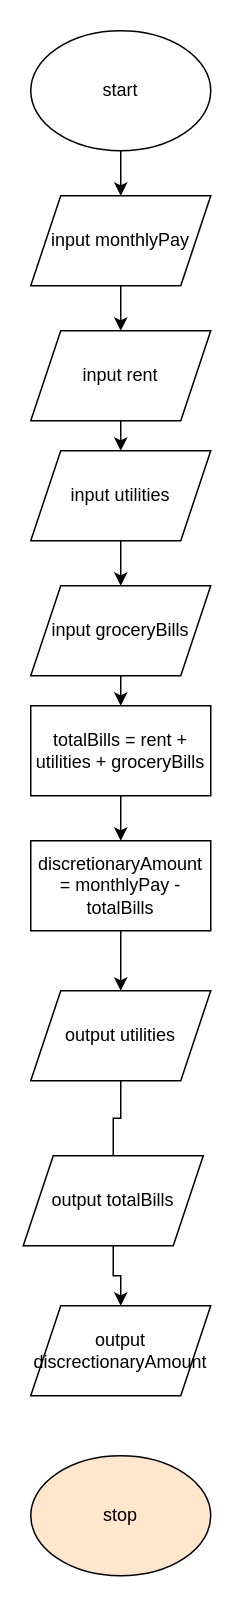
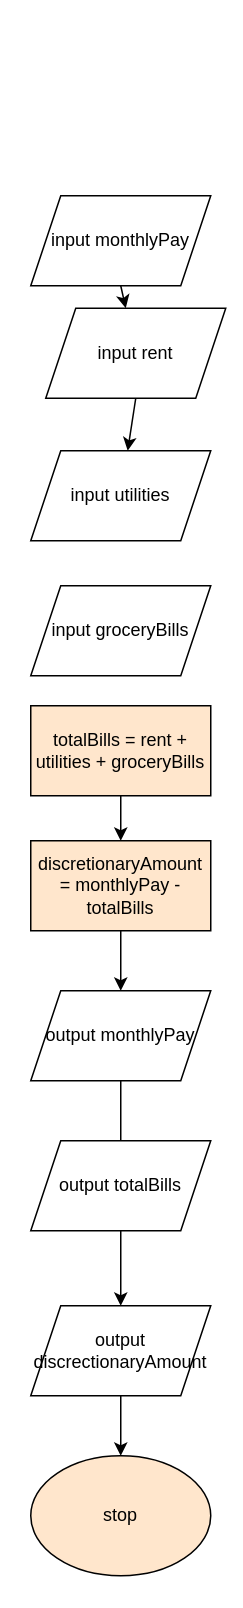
  <mxCell id="0" />
  <mxCell id="1" parent="0" />
- <mxCell id="2" value="start" style="ellipse;whiteSpace=wrap;html=1;" vertex="1" parent="1"><mxGeometry x="20" y="20" width="120" height="80" as="geometry" /></mxCell>
  <mxCell id="3" value="input monthlyPay" style="shape=parallelogram;perimeter=parallelogramPerimeter;whiteSpace=wrap;html=1;fixedSize=1;" vertex="1" parent="1"><mxGeometry x="20" y="130" width="120" height="60" as="geometry" /></mxCell>
- <mxCell id="4" value="input rent" style="shape=parallelogram;perimeter=parallelogramPerimeter;whiteSpace=wrap;html=1;fixedSize=1;" vertex="1" parent="1"><mxGeometry x="20" y="220" width="120" height="60" as="geometry" /></mxCell>
- <mxCell id="5" value="" style="edgeStyle=orthogonalEdgeStyle;rounded=0;orthogonalLoop=1;jettySize=auto;html=1;" edge="1" parent="1" source="6" target="18"><mxGeometry relative="1" as="geometry" /></mxCell>
+ <mxCell id="4" value="input rent" style="shape=parallelogram;perimeter=parallelogramPerimeter;whiteSpace=wrap;html=1;fixedSize=1;" vertex="1" parent="1"><mxGeometry x="30" y="205" width="120" height="60" as="geometry" /></mxCell>
  <mxCell id="6" value="input utilities" style="shape=parallelogram;perimeter=parallelogramPerimeter;whiteSpace=wrap;html=1;fixedSize=1;" vertex="1" parent="1"><mxGeometry x="20" y="300" width="120" height="60" as="geometry" /></mxCell>
  <mxCell id="7" value="" style="edgeStyle=orthogonalEdgeStyle;rounded=0;orthogonalLoop=1;jettySize=auto;html=1;" edge="1" parent="1" source="8" target="10"><mxGeometry relative="1" as="geometry" /></mxCell>
- <mxCell id="8" value="totalBills = rent + utilities + groceryBills" style="rounded=0;whiteSpace=wrap;html=1;" vertex="1" parent="1"><mxGeometry x="20" y="470" width="120" height="60" as="geometry" /></mxCell>
+ <mxCell id="8" value="totalBills = rent + utilities + groceryBills" style="rounded=0;whiteSpace=wrap;html=1;fillColor=#ffe6cc;" vertex="1" parent="1"><mxGeometry x="20" y="470" width="120" height="60" as="geometry" /></mxCell>
  <mxCell id="9" value="" style="edgeStyle=orthogonalEdgeStyle;rounded=0;orthogonalLoop=1;jettySize=auto;html=1;" edge="1" parent="1" source="10" target="12"><mxGeometry relative="1" as="geometry" /></mxCell>
- <mxCell id="10" value="discretionaryAmount = monthlyPay - totalBills" style="rounded=0;whiteSpace=wrap;html=1;" vertex="1" parent="1"><mxGeometry x="20" y="560" width="120" height="60" as="geometry" /></mxCell>
+ <mxCell id="10" value="discretionaryAmount = monthlyPay - totalBills" style="rounded=0;whiteSpace=wrap;html=1;fillColor=#ffe6cc;" vertex="1" parent="1"><mxGeometry x="20" y="560" width="120" height="60" as="geometry" /></mxCell>
  <mxCell id="11" value="" style="edgeStyle=orthogonalEdgeStyle;rounded=0;orthogonalLoop=1;jettySize=auto;html=1;endArrow=none;" edge="1" parent="1" source="12" target="14"><mxGeometry relative="1" as="geometry" /></mxCell>
- <mxCell id="12" value="output utilities" style="shape=parallelogram;perimeter=parallelogramPerimeter;whiteSpace=wrap;html=1;fixedSize=1;" vertex="1" parent="1"><mxGeometry x="20" y="660" width="120" height="60" as="geometry" /></mxCell>
+ <mxCell id="12" value="output monthlyPay" style="shape=parallelogram;perimeter=parallelogramPerimeter;whiteSpace=wrap;html=1;fixedSize=1;" vertex="1" parent="1"><mxGeometry x="20" y="660" width="120" height="60" as="geometry" /></mxCell>
  <mxCell id="13" value="" style="edgeStyle=orthogonalEdgeStyle;rounded=0;orthogonalLoop=1;jettySize=auto;html=1;" edge="1" parent="1" source="14" target="16"><mxGeometry relative="1" as="geometry" /></mxCell>
- <mxCell id="14" value="output totalBills" style="shape=parallelogram;perimeter=parallelogramPerimeter;whiteSpace=wrap;html=1;fixedSize=1;" vertex="1" parent="1"><mxGeometry x="15" y="770" width="120" height="60" as="geometry" /></mxCell>
+ <mxCell id="14" value="output totalBills" style="shape=parallelogram;perimeter=parallelogramPerimeter;whiteSpace=wrap;html=1;fixedSize=1;" vertex="1" parent="1"><mxGeometry x="20" y="760" width="120" height="60" as="geometry" /></mxCell>
+ <mxCell id="15" value="" style="edgeStyle=orthogonalEdgeStyle;rounded=0;orthogonalLoop=1;jettySize=auto;html=1;" edge="1" parent="1" source="16" target="17"><mxGeometry relative="1" as="geometry" /></mxCell>
  <mxCell id="16" value="output discrectionaryAmount" style="shape=parallelogram;perimeter=parallelogramPerimeter;whiteSpace=wrap;html=1;fixedSize=1;" vertex="1" parent="1"><mxGeometry x="20" y="870" width="120" height="60" as="geometry" /></mxCell>
  <mxCell id="17" value="stop" style="ellipse;whiteSpace=wrap;html=1;fillColor=#ffe6cc;" vertex="1" parent="1"><mxGeometry x="20" y="970" width="120" height="80" as="geometry" /></mxCell>
  <mxCell id="18" value="input groceryBills" style="shape=parallelogram;perimeter=parallelogramPerimeter;whiteSpace=wrap;html=1;fixedSize=1;" vertex="1" parent="1"><mxGeometry x="20" y="390" width="120" height="60" as="geometry" /></mxCell>
- <mxCell id="19" value="" style="endArrow=classic;html=1;rounded=0;exitX=0.5;exitY=1;exitDx=0;exitDy=0;" edge="1" parent="1" source="2" target="3"><mxGeometry width="50" height="50" relative="1" as="geometry"><mxPoint x="40" y="650" as="sourcePoint" /><mxPoint x="90" y="600" as="targetPoint" /></mxGeometry></mxCell>
- <mxCell id="20" value="" style="endArrow=classic;html=1;rounded=0;exitX=0.5;exitY=1;exitDx=0;exitDy=0;entryX=0.5;entryY=0;entryDx=0;entryDy=0;" edge="1" parent="1" source="18" target="8"><mxGeometry width="50" height="50" relative="1" as="geometry"><mxPoint x="40" y="650" as="sourcePoint" /><mxPoint x="90" y="600" as="targetPoint" /></mxGeometry></mxCell>
  <mxCell id="21" value="" style="endArrow=classic;html=1;rounded=0;exitX=0.5;exitY=1;exitDx=0;exitDy=0;" edge="1" parent="1" source="4" target="6"><mxGeometry width="50" height="50" relative="1" as="geometry"><mxPoint x="40" y="650" as="sourcePoint" /><mxPoint x="90" y="600" as="targetPoint" /></mxGeometry></mxCell>
  <mxCell id="22" value="" style="endArrow=classic;html=1;rounded=0;exitX=0.5;exitY=1;exitDx=0;exitDy=0;" edge="1" parent="1" source="3" target="4"><mxGeometry width="50" height="50" relative="1" as="geometry"><mxPoint x="40" y="650" as="sourcePoint" /><mxPoint x="90" y="600" as="targetPoint" /></mxGeometry></mxCell>
